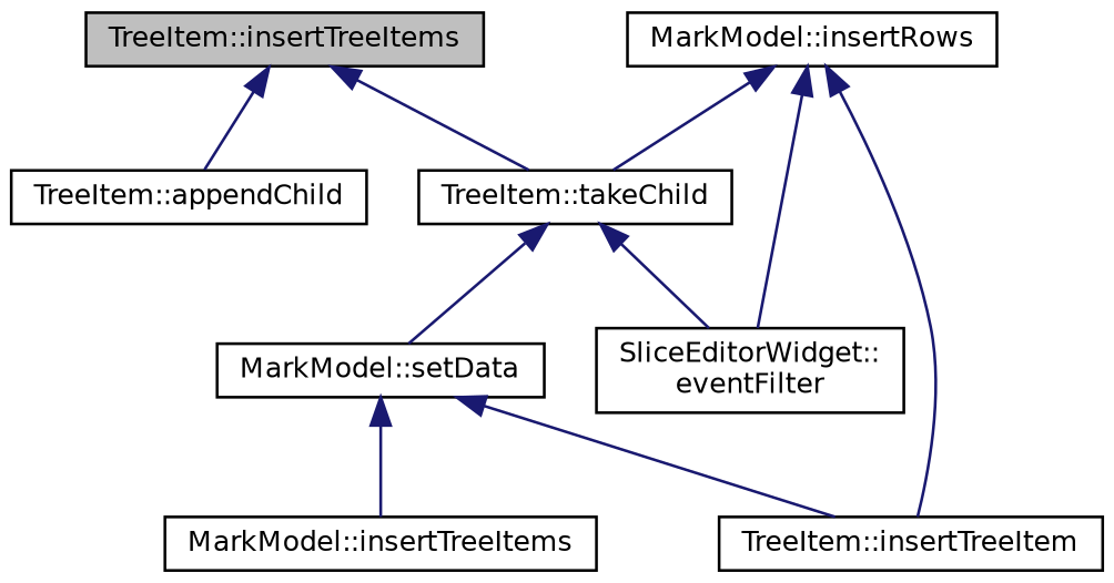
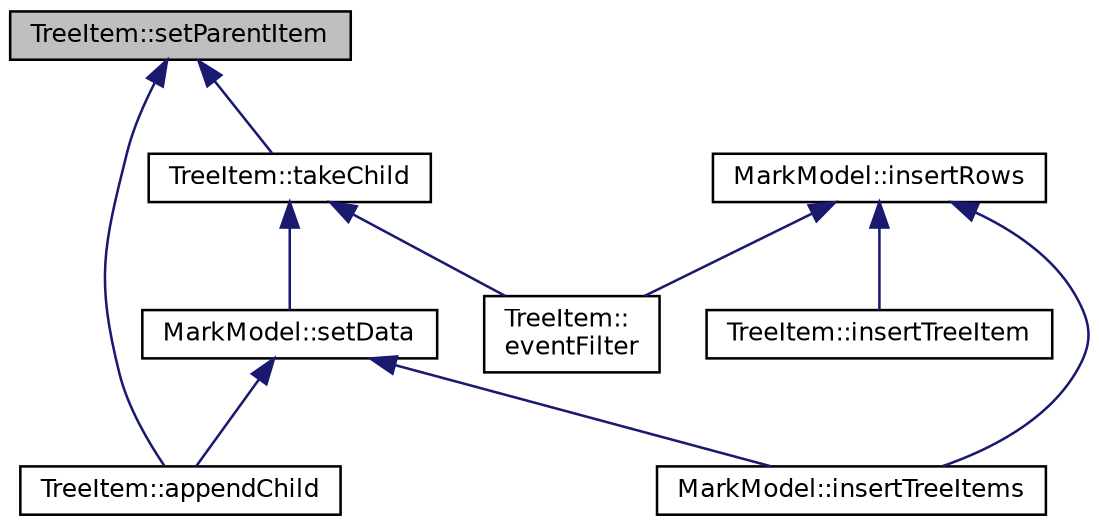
  digraph {
    rankdir=TB
    node [color=black fillcolor=white fontname=Helvetica fontsize=10 shape=record style=filled]
    edge [color=midnightblue dir=back fontname=Helvetica fontsize=10 labelfontname=Helvetica labelfontsize=10 style=solid]
-   n1 [fillcolor=grey75 fontcolor=black height=0.2 label="TreeItem::insertTreeItems" width=0.4]
+   n1 [fillcolor=grey75 fontcolor=black height=0.2 label="TreeItem::setParentItem" width=0.4]
    n2 [height=0.2 label="TreeItem::appendChild" width=0.4]
    n3 [height=0.2 label="TreeItem::takeChild" width=0.4]
    n4 [height=0.2 label="MarkModel::setData" width=0.4]
-   n5 [height=0.2 label="SliceEditorWidget::\leventFilter" width=0.4]
+   n5 [height=0.2 label="TreeItem::\leventFilter" width=0.4]
    n6 [height=0.2 label="TreeItem::insertTreeItem" width=0.4]
    n7 [height=0.2 label="MarkModel::insertTreeItems" width=0.4]
    n8 [height=0.2 label="MarkModel::insertRows" width=0.4]
    n1 -> n2
    n1 -> n3
    n3 -> n4
    n3 -> n5
-   n4 -> n6
+   n4 -> n2
    n4 -> n7
    n8 -> n5
    n8 -> n6
-   n8 -> n3
+   n8 -> n7
  }
